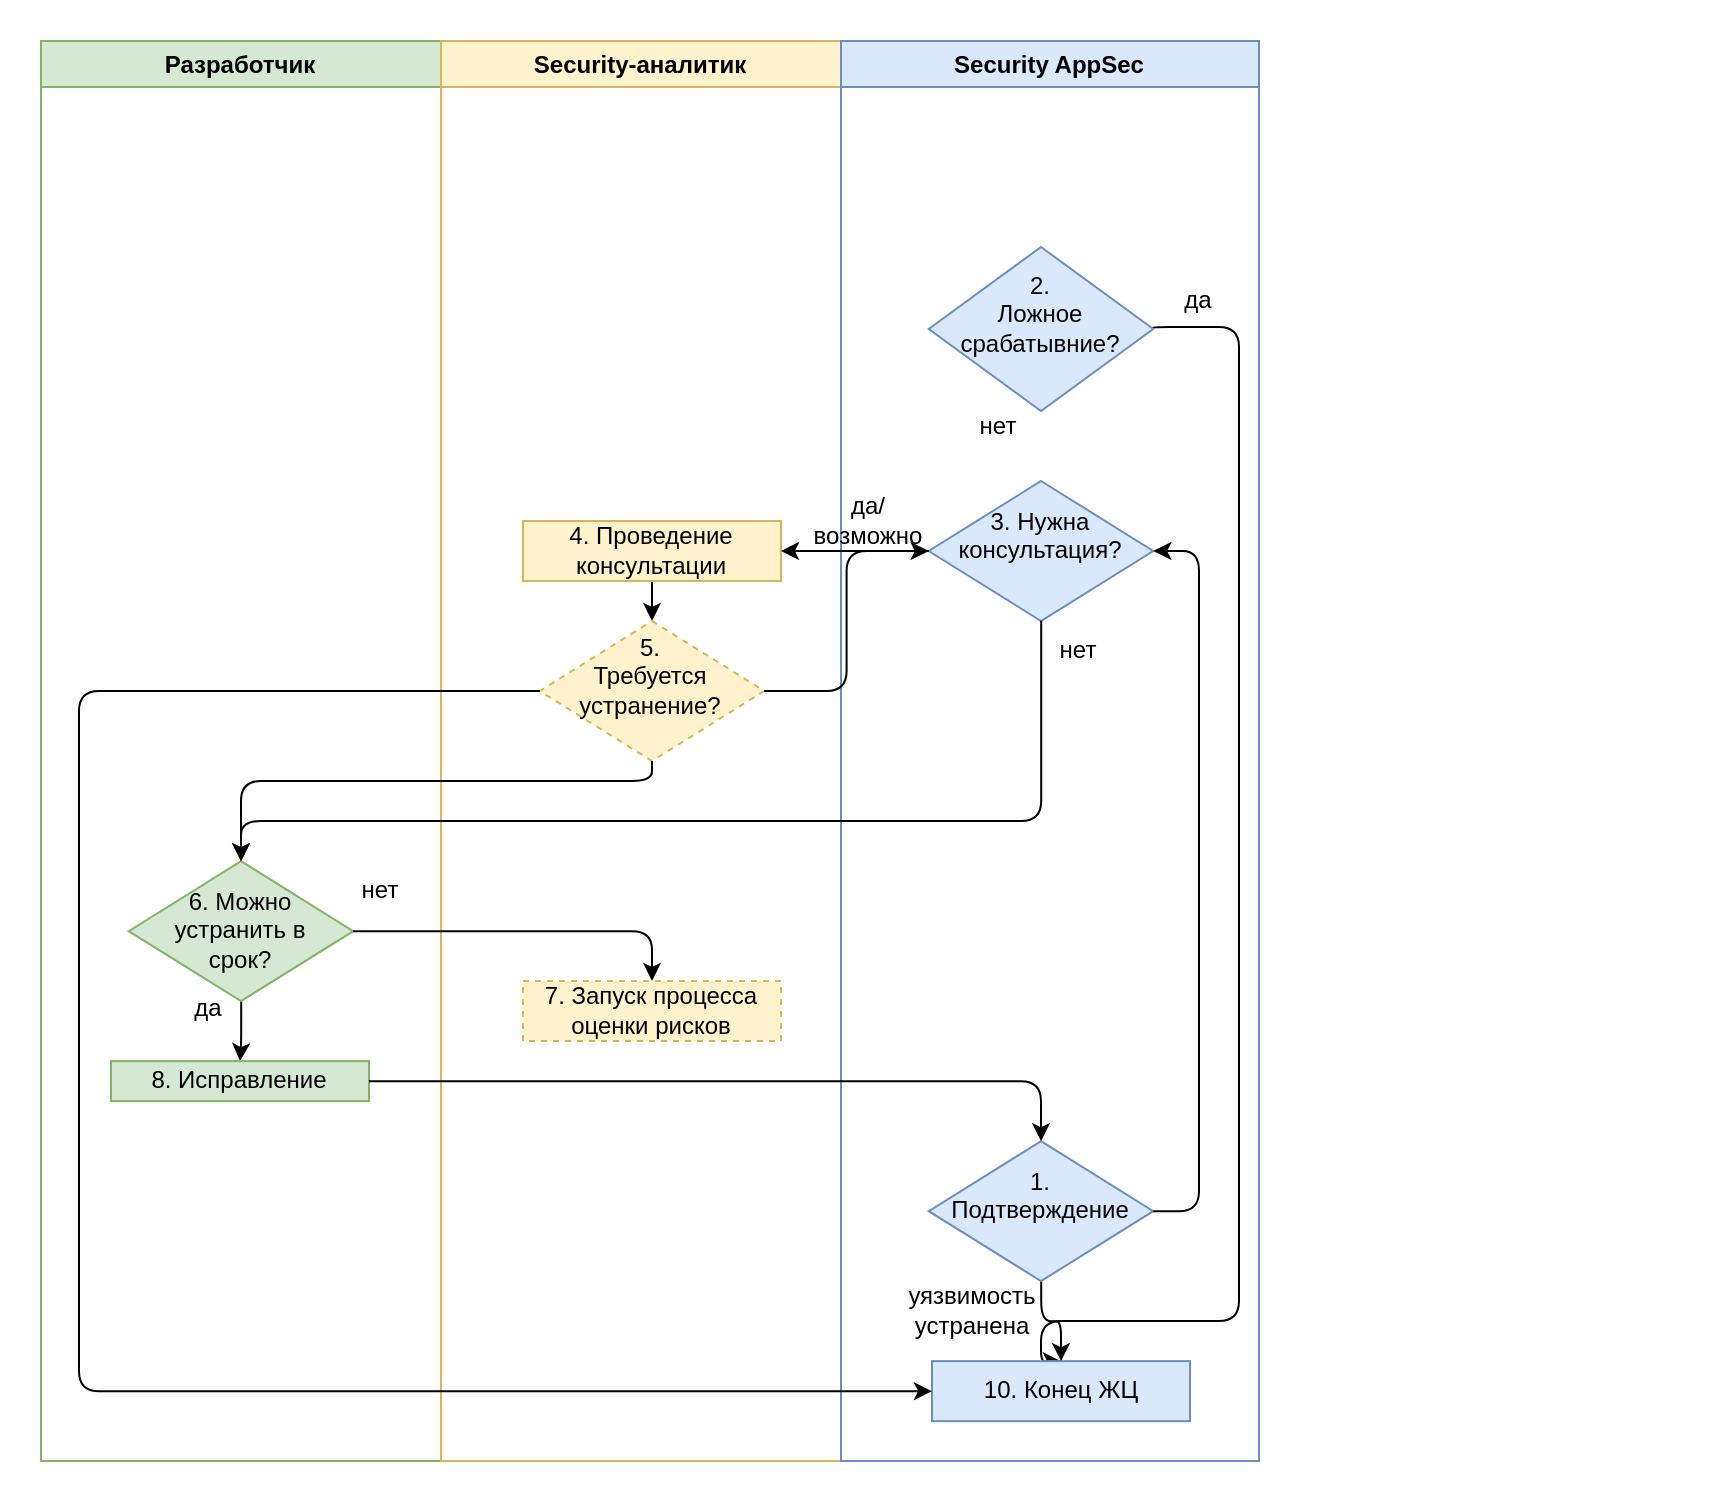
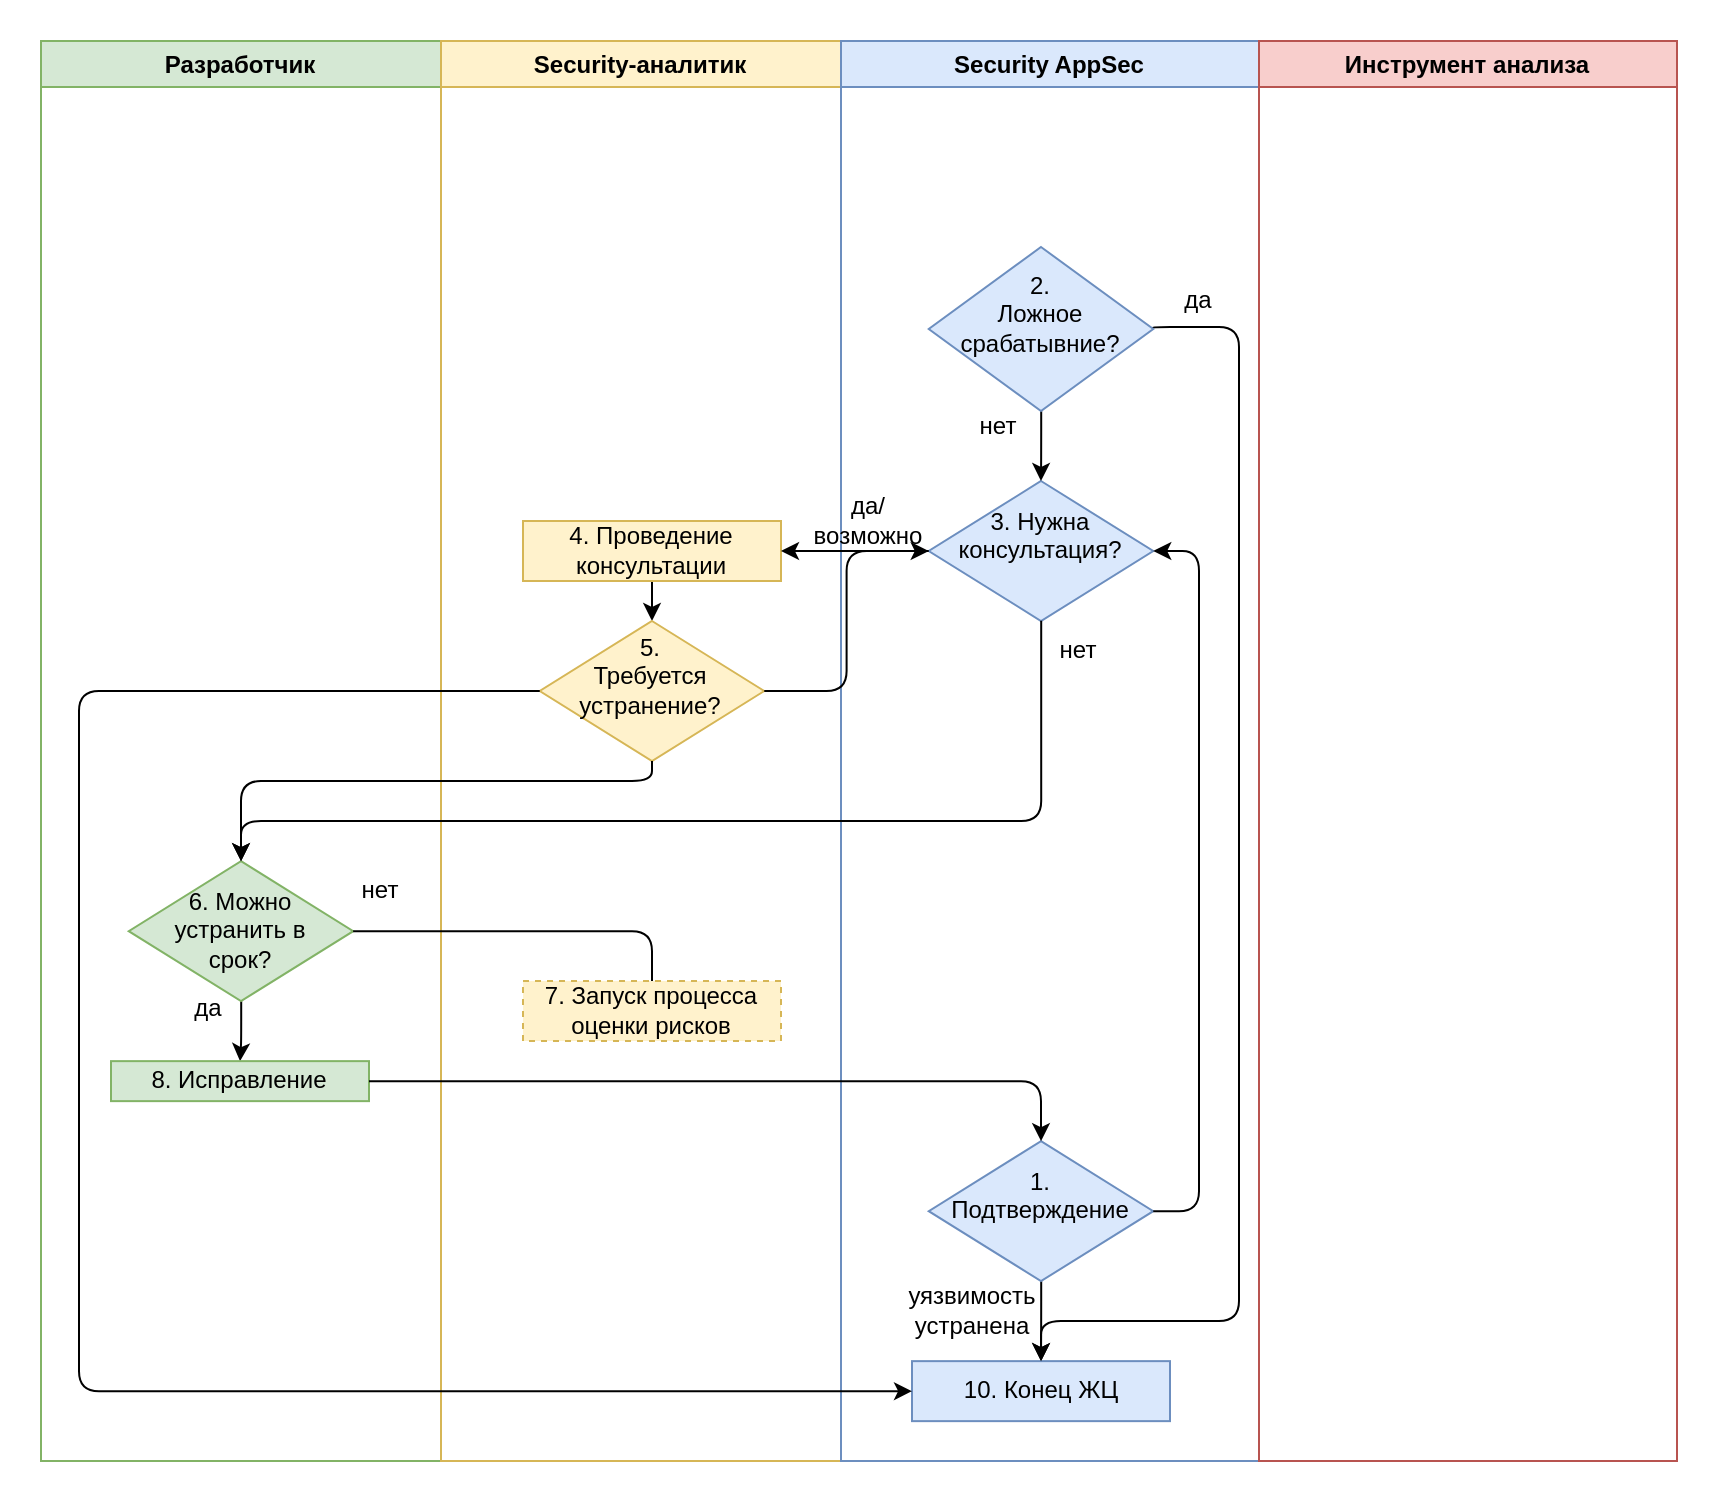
  <mxCell id="0" />
  <mxCell id="1" parent="0" />
  <mxCell id="2" value="Разработчик" style="swimlane;rounded=0;sketch=0;fillColor=#d5e8d4;strokeColor=#82b366;" vertex="1" parent="1"><mxGeometry x="20" y="20" width="200" height="710" as="geometry" /></mxCell>
  <mxCell id="3" style="edgeStyle=orthogonalEdgeStyle;curved=0;rounded=1;sketch=0;orthogonalLoop=1;jettySize=auto;html=1;entryX=0.5;entryY=0;entryDx=0;entryDy=0;fontSize=12;" edge="1" parent="2" source="4" target="5"><mxGeometry relative="1" as="geometry" /></mxCell>
  <mxCell id="4" value="&lt;div&gt;6. Можно &lt;br&gt;&lt;/div&gt;&lt;div&gt;устранить в &lt;br&gt;&lt;/div&gt;&lt;div&gt;срок?&lt;/div&gt;" style="rhombus;whiteSpace=wrap;html=1;rounded=0;sketch=0;fontSize=12;fillColor=#d5e8d4;strokeColor=#82b366;" vertex="1" parent="2"><mxGeometry x="43.87" y="410.07" width="112.25" height="70" as="geometry" /></mxCell>
  <mxCell id="5" value="8. Исправление" style="rounded=0;whiteSpace=wrap;html=1;sketch=0;fontSize=12;fillColor=#d5e8d4;strokeColor=#82b366;" vertex="1" parent="2"><mxGeometry x="35" y="510.07" width="129" height="20" as="geometry" /></mxCell>
  <mxCell id="6" value="да" style="text;html=1;strokeColor=none;fillColor=none;align=center;verticalAlign=middle;whiteSpace=wrap;rounded=0;sketch=0;fontSize=12;" vertex="1" parent="2"><mxGeometry x="54" y="469.07" width="60" height="30" as="geometry" /></mxCell>
  <mxCell id="7" value="нет" style="text;html=1;strokeColor=none;fillColor=none;align=center;verticalAlign=middle;whiteSpace=wrap;rounded=0;sketch=0;fontSize=12;" vertex="1" parent="2"><mxGeometry x="140" y="410.07" width="60" height="30" as="geometry" /></mxCell>
  <mxCell id="8" value="Security-аналитик" style="swimlane;rounded=0;sketch=0;fillColor=#fff2cc;strokeColor=#d6b656;" vertex="1" parent="1"><mxGeometry x="220" y="20" width="200" height="710" as="geometry" /></mxCell>
  <mxCell id="9" value="7. Запуск процесса оценки рисков" style="rounded=0;whiteSpace=wrap;html=1;sketch=0;fontSize=12;fillColor=#fff2cc;strokeColor=#d6b656;dashed=1;" vertex="1" parent="8"><mxGeometry x="41" y="470" width="129" height="30" as="geometry" /></mxCell>
  <mxCell id="10" style="edgeStyle=orthogonalEdgeStyle;curved=0;rounded=1;sketch=0;orthogonalLoop=1;jettySize=auto;html=1;fontSize=12;" edge="1" parent="8" source="11" target="12"><mxGeometry relative="1" as="geometry" /></mxCell>
  <mxCell id="11" value="4. Проведение консультации" style="rounded=0;whiteSpace=wrap;html=1;sketch=0;fontSize=12;fillColor=#fff2cc;strokeColor=#d6b656;" vertex="1" parent="8"><mxGeometry x="41" y="240" width="129" height="30" as="geometry" /></mxCell>
- <mxCell id="12" value="&lt;div&gt;5. &lt;br&gt;&lt;/div&gt;&lt;div&gt;Требуется устранение?&lt;/div&gt;&lt;div&gt;&lt;br&gt;&lt;/div&gt;" style="rhombus;whiteSpace=wrap;html=1;rounded=0;sketch=0;fontSize=12;fillColor=#fff2cc;strokeColor=#d6b656;dashed=1;" vertex="1" parent="8"><mxGeometry x="49.38" y="290" width="112.25" height="70" as="geometry" /></mxCell>
+ <mxCell id="12" value="&lt;div&gt;5. &lt;br&gt;&lt;/div&gt;&lt;div&gt;Требуется устранение?&lt;/div&gt;&lt;div&gt;&lt;br&gt;&lt;/div&gt;" style="rhombus;whiteSpace=wrap;html=1;rounded=0;sketch=0;fontSize=12;fillColor=#fff2cc;strokeColor=#d6b656;" vertex="1" parent="8"><mxGeometry x="49.38" y="290" width="112.25" height="70" as="geometry" /></mxCell>
  <mxCell id="13" value="Security AppSec" style="swimlane;rounded=0;sketch=0;fillColor=#dae8fc;strokeColor=#6c8ebf;" vertex="1" parent="1"><mxGeometry x="420" y="20" width="209" height="710" as="geometry" /></mxCell>
  <mxCell id="14" value="&lt;div&gt;3. Нужна консультация?&lt;/div&gt;&lt;div&gt;&lt;br&gt;&lt;/div&gt;" style="rhombus;whiteSpace=wrap;html=1;rounded=0;sketch=0;fontSize=12;fillColor=#dae8fc;strokeColor=#6c8ebf;" vertex="1" parent="13"><mxGeometry x="43.87" y="220" width="112.25" height="70" as="geometry" /></mxCell>
+ <mxCell id="15" style="edgeStyle=orthogonalEdgeStyle;curved=0;rounded=1;sketch=0;orthogonalLoop=1;jettySize=auto;html=1;entryX=0.5;entryY=0;entryDx=0;entryDy=0;fontSize=12;" edge="1" parent="13" source="17" target="14"><mxGeometry relative="1" as="geometry" /></mxCell>
  <mxCell id="16" style="edgeStyle=orthogonalEdgeStyle;curved=0;rounded=1;sketch=0;orthogonalLoop=1;jettySize=auto;html=1;entryX=0.5;entryY=0;entryDx=0;entryDy=0;fontSize=12;exitX=0.986;exitY=0.506;exitDx=0;exitDy=0;exitPerimeter=0;" edge="1" parent="13" source="17" target="18"><mxGeometry relative="1" as="geometry"><mxPoint x="159" y="140" as="sourcePoint" /><Array as="points"><mxPoint x="155" y="143" /><mxPoint x="199" y="143" /><mxPoint x="199" y="640" /><mxPoint x="100" y="640" /></Array></mxGeometry></mxCell>
  <mxCell id="17" value="&lt;div&gt;2. &lt;br&gt;&lt;/div&gt;&lt;div&gt;Ложное срабатывние?&lt;/div&gt;&lt;div&gt;&lt;br&gt;&lt;/div&gt;" style="rhombus;whiteSpace=wrap;html=1;rounded=0;sketch=0;fontSize=12;fillColor=#dae8fc;strokeColor=#6c8ebf;" vertex="1" parent="13"><mxGeometry x="43.88" y="103" width="112.25" height="82" as="geometry" /></mxCell>
- <mxCell id="18" value="10. Конец ЖЦ" style="rounded=0;whiteSpace=wrap;html=1;sketch=0;fontSize=12;fillColor=#dae8fc;strokeColor=#6c8ebf;" vertex="1" parent="13"><mxGeometry x="45.5" y="660.07" width="129" height="30" as="geometry" /></mxCell>
+ <mxCell id="18" value="10. Конец ЖЦ" style="rounded=0;whiteSpace=wrap;html=1;sketch=0;fontSize=12;fillColor=#dae8fc;strokeColor=#6c8ebf;" vertex="1" parent="13"><mxGeometry x="35.5" y="660.07" width="129" height="30" as="geometry" /></mxCell>
  <mxCell id="19" style="edgeStyle=orthogonalEdgeStyle;curved=0;rounded=1;sketch=0;orthogonalLoop=1;jettySize=auto;html=1;entryX=0.5;entryY=0;entryDx=0;entryDy=0;fontSize=12;" edge="1" parent="13" source="20" target="18"><mxGeometry relative="1" as="geometry" /></mxCell>
  <mxCell id="20" value="1. &lt;br&gt;Подтверждение&lt;br&gt;&lt;div&gt;&lt;br&gt;&lt;/div&gt;" style="rhombus;whiteSpace=wrap;html=1;rounded=0;sketch=0;fontSize=12;fillColor=#dae8fc;strokeColor=#6c8ebf;" vertex="1" parent="13"><mxGeometry x="43.88" y="550.07" width="112.25" height="70" as="geometry" /></mxCell>
  <mxCell id="21" value="да" style="text;html=1;strokeColor=none;fillColor=none;align=center;verticalAlign=middle;whiteSpace=wrap;rounded=0;sketch=0;fontSize=12;" vertex="1" parent="13"><mxGeometry x="149" y="115" width="60" height="30" as="geometry" /></mxCell>
  <mxCell id="22" value="нет" style="text;html=1;strokeColor=none;fillColor=none;align=center;verticalAlign=middle;whiteSpace=wrap;rounded=0;sketch=0;fontSize=12;" vertex="1" parent="13"><mxGeometry x="49" y="178" width="60" height="30" as="geometry" /></mxCell>
  <mxCell id="23" value="нет" style="text;html=1;strokeColor=none;fillColor=none;align=center;verticalAlign=middle;whiteSpace=wrap;rounded=0;sketch=0;fontSize=12;" vertex="1" parent="13"><mxGeometry x="89" y="290" width="60" height="30" as="geometry" /></mxCell>
  <mxCell id="24" value="уязвимость устранена" style="text;html=1;strokeColor=none;fillColor=none;align=center;verticalAlign=middle;whiteSpace=wrap;rounded=0;sketch=0;fontSize=12;" vertex="1" parent="13"><mxGeometry x="35.5" y="620" width="60" height="30" as="geometry" /></mxCell>
  <mxCell id="25" value="да/возможно" style="text;html=1;strokeColor=none;fillColor=none;align=center;verticalAlign=middle;whiteSpace=wrap;rounded=0;sketch=0;fontSize=12;" vertex="1" parent="13"><mxGeometry x="-16.13" y="225" width="60" height="30" as="geometry" /></mxCell>
  <mxCell id="26" style="edgeStyle=orthogonalEdgeStyle;curved=0;rounded=1;sketch=0;orthogonalLoop=1;jettySize=auto;html=1;entryX=1;entryY=0.5;entryDx=0;entryDy=0;fontSize=12;exitX=1;exitY=0.5;exitDx=0;exitDy=0;" edge="1" parent="13" source="20" target="14"><mxGeometry relative="1" as="geometry"><Array as="points"><mxPoint x="179" y="585" /><mxPoint x="179" y="255" /></Array></mxGeometry></mxCell>
  <mxCell id="27" style="edgeStyle=orthogonalEdgeStyle;curved=0;rounded=1;sketch=0;orthogonalLoop=1;jettySize=auto;html=1;fontSize=12;entryX=1;entryY=0.5;entryDx=0;entryDy=0;" edge="1" parent="1" source="14" target="11"><mxGeometry relative="1" as="geometry"><mxPoint x="399" y="280" as="targetPoint" /></mxGeometry></mxCell>
- <mxCell id="28" style="edgeStyle=orthogonalEdgeStyle;curved=0;rounded=1;sketch=0;orthogonalLoop=1;jettySize=auto;html=1;entryX=0.5;entryY=0;entryDx=0;entryDy=0;fontSize=12;" edge="1" parent="1" source="4" target="9"><mxGeometry relative="1" as="geometry" /></mxCell>
+ <mxCell id="28" style="edgeStyle=orthogonalEdgeStyle;curved=0;rounded=1;sketch=0;orthogonalLoop=1;jettySize=auto;html=1;entryX=0.5;entryY=0;entryDx=0;entryDy=0;fontSize=12;endArrow=none;" edge="1" parent="1" source="4" target="9"><mxGeometry relative="1" as="geometry" /></mxCell>
  <mxCell id="29" style="edgeStyle=orthogonalEdgeStyle;curved=0;rounded=1;sketch=0;orthogonalLoop=1;jettySize=auto;html=1;entryX=0.5;entryY=0;entryDx=0;entryDy=0;fontSize=12;" edge="1" parent="1" source="5" target="20"><mxGeometry relative="1" as="geometry" /></mxCell>
  <mxCell id="30" style="edgeStyle=orthogonalEdgeStyle;curved=0;rounded=1;sketch=0;orthogonalLoop=1;jettySize=auto;html=1;fontSize=12;" edge="1" parent="1" source="14" target="4"><mxGeometry relative="1" as="geometry"><Array as="points"><mxPoint x="520" y="410" /><mxPoint x="120" y="410" /></Array></mxGeometry></mxCell>
  <mxCell id="31" style="edgeStyle=orthogonalEdgeStyle;curved=0;rounded=1;sketch=0;orthogonalLoop=1;jettySize=auto;html=1;entryX=0;entryY=0.5;entryDx=0;entryDy=0;fontSize=12;" edge="1" parent="1" source="12" target="18"><mxGeometry relative="1" as="geometry"><Array as="points"><mxPoint x="39" y="345" /><mxPoint x="39" y="695" /></Array></mxGeometry></mxCell>
  <mxCell id="32" style="edgeStyle=orthogonalEdgeStyle;curved=0;rounded=1;sketch=0;orthogonalLoop=1;jettySize=auto;html=1;fontSize=12;" edge="1" parent="1" source="12" target="4"><mxGeometry relative="1" as="geometry"><Array as="points"><mxPoint x="326" y="390" /><mxPoint x="120" y="390" /></Array></mxGeometry></mxCell>
+ <mxCell id="33" value="Инструмент анализа" style="swimlane;rounded=0;sketch=0;fillColor=#f8cecc;strokeColor=#b85450;" vertex="1" parent="1"><mxGeometry x="629" y="20" width="209" height="710" as="geometry" /></mxCell>
  <mxCell id="34" value="" style="edgeStyle=orthogonalEdgeStyle;curved=0;rounded=1;sketch=0;orthogonalLoop=1;jettySize=auto;html=1;fontSize=12;" edge="1" parent="1" source="12" target="14"><mxGeometry relative="1" as="geometry" /></mxCell>
